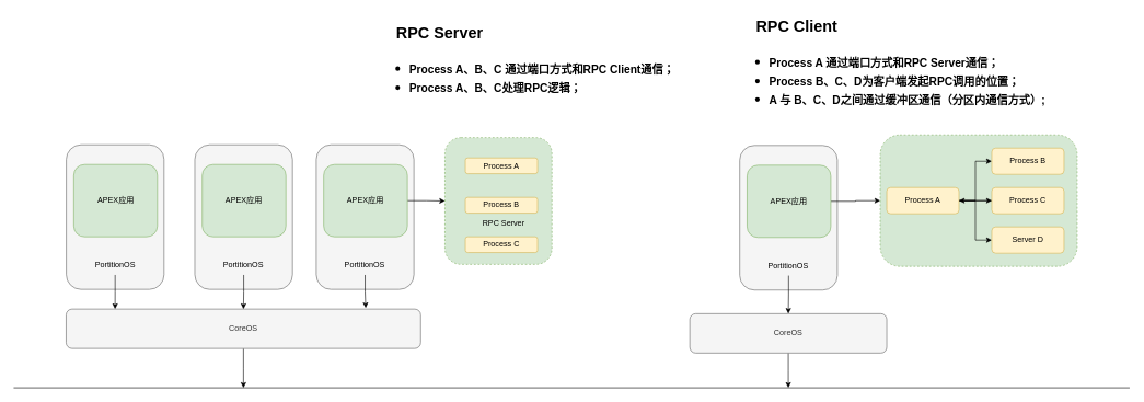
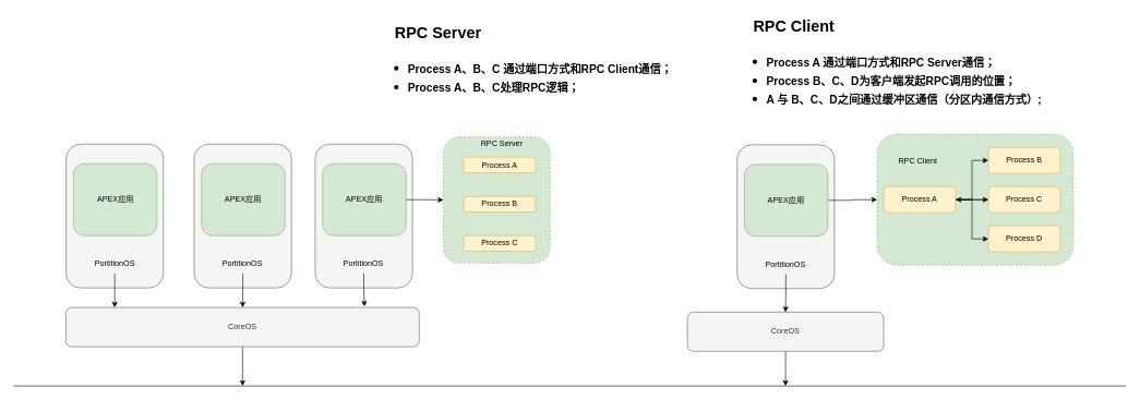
  <mxCell id="0" />
  <mxCell id="1" parent="0" />
  <mxCell id="2" value="" style="rounded=1;whiteSpace=wrap;html=1;fillColor=#f5f5f5;strokeColor=#666666;fontColor=#333333;" vertex="1" parent="1"><mxGeometry x="100.25" y="220" width="148.75" height="220" as="geometry" /></mxCell>
  <mxCell id="3" value="APEX应用" style="rounded=1;whiteSpace=wrap;html=1;fillColor=#d5e8d4;strokeColor=#82b366;" vertex="1" parent="1"><mxGeometry x="111.5" y="250" width="127.5" height="110" as="geometry" /></mxCell>
  <mxCell id="4" style="edgeStyle=orthogonalEdgeStyle;rounded=0;orthogonalLoop=1;jettySize=auto;html=1;entryX=0.138;entryY=0;entryDx=0;entryDy=0;entryPerimeter=0;" edge="1" parent="1" source="5" target="11"><mxGeometry relative="1" as="geometry" /></mxCell>
  <mxCell id="5" value="PortitionOS" style="text;html=1;strokeColor=none;fillColor=none;align=center;verticalAlign=middle;whiteSpace=wrap;rounded=0;" vertex="1" parent="1"><mxGeometry x="137.63" y="388" width="74" height="30" as="geometry" /></mxCell>
  <mxCell id="6" value="" style="rounded=1;whiteSpace=wrap;html=1;dashed=1;fillColor=#d5e8d4;strokeColor=#82b366;" vertex="1" parent="1"><mxGeometry x="677" y="209" width="163" height="193" as="geometry" /></mxCell>
  <mxCell id="7" value="Process A" style="rounded=1;whiteSpace=wrap;html=1;fillColor=#fff2cc;strokeColor=#d6b656;" vertex="1" parent="1"><mxGeometry x="708" y="240" width="110" height="24" as="geometry" /></mxCell>
  <mxCell id="8" value="Process B" style="rounded=1;whiteSpace=wrap;html=1;fillColor=#fff2cc;strokeColor=#d6b656;" vertex="1" parent="1"><mxGeometry x="708" y="300" width="110" height="24" as="geometry" /></mxCell>
  <mxCell id="9" value="Process C" style="rounded=1;whiteSpace=wrap;html=1;fillColor=#fff2cc;strokeColor=#d6b656;" vertex="1" parent="1"><mxGeometry x="708" y="360" width="110" height="24" as="geometry" /></mxCell>
  <mxCell id="10" style="edgeStyle=orthogonalEdgeStyle;rounded=0;orthogonalLoop=1;jettySize=auto;html=1;exitX=0.5;exitY=1;exitDx=0;exitDy=0;" edge="1" parent="1" source="11"><mxGeometry relative="1" as="geometry"><mxPoint x="370" y="590" as="targetPoint" /></mxGeometry></mxCell>
  <mxCell id="11" value="CoreOS" style="rounded=1;whiteSpace=wrap;html=1;fillColor=#f5f5f5;strokeColor=#666666;fontColor=#333333;" vertex="1" parent="1"><mxGeometry x="100" y="470" width="540" height="60" as="geometry" /></mxCell>
  <mxCell id="12" value="" style="rounded=1;whiteSpace=wrap;html=1;fillColor=#f5f5f5;strokeColor=#666666;fontColor=#333333;" vertex="1" parent="1"><mxGeometry x="296" y="220" width="148.75" height="220" as="geometry" /></mxCell>
  <mxCell id="13" value="APEX应用" style="rounded=1;whiteSpace=wrap;html=1;fillColor=#d5e8d4;strokeColor=#82b366;" vertex="1" parent="1"><mxGeometry x="307.25" y="250" width="127.5" height="110" as="geometry" /></mxCell>
  <mxCell id="14" style="edgeStyle=orthogonalEdgeStyle;rounded=0;orthogonalLoop=1;jettySize=auto;html=1;exitX=0.5;exitY=1;exitDx=0;exitDy=0;" edge="1" parent="1" source="15" target="11"><mxGeometry relative="1" as="geometry" /></mxCell>
  <mxCell id="15" value="PortitionOS" style="text;html=1;strokeColor=none;fillColor=none;align=center;verticalAlign=middle;whiteSpace=wrap;rounded=0;" vertex="1" parent="1"><mxGeometry x="333.38" y="388" width="74" height="30" as="geometry" /></mxCell>
  <mxCell id="16" value="" style="rounded=1;whiteSpace=wrap;html=1;fillColor=#f5f5f5;strokeColor=#666666;fontColor=#333333;" vertex="1" parent="1"><mxGeometry x="481" y="220" width="148.75" height="220" as="geometry" /></mxCell>
  <mxCell id="17" style="edgeStyle=orthogonalEdgeStyle;rounded=0;orthogonalLoop=1;jettySize=auto;html=1;entryX=0;entryY=0.5;entryDx=0;entryDy=0;" edge="1" parent="1" source="18" target="6"><mxGeometry relative="1" as="geometry" /></mxCell>
  <mxCell id="18" value="APEX应用" style="rounded=1;whiteSpace=wrap;html=1;fillColor=#d5e8d4;strokeColor=#82b366;" vertex="1" parent="1"><mxGeometry x="492.25" y="250" width="127.5" height="110" as="geometry" /></mxCell>
  <mxCell id="19" style="edgeStyle=orthogonalEdgeStyle;rounded=0;orthogonalLoop=1;jettySize=auto;html=1;exitX=0.5;exitY=1;exitDx=0;exitDy=0;entryX=0.845;entryY=-0.026;entryDx=0;entryDy=0;entryPerimeter=0;" edge="1" parent="1" source="20" target="11"><mxGeometry relative="1" as="geometry" /></mxCell>
  <mxCell id="20" value="PortitionOS" style="text;html=1;strokeColor=none;fillColor=none;align=center;verticalAlign=middle;whiteSpace=wrap;rounded=0;" vertex="1" parent="1"><mxGeometry x="518.38" y="388" width="74" height="30" as="geometry" /></mxCell>
  <mxCell id="21" value="" style="endArrow=none;html=1;" edge="1" parent="1"><mxGeometry width="50" height="50" relative="1" as="geometry"><mxPoint x="20" y="590" as="sourcePoint" /><mxPoint x="1720" y="590" as="targetPoint" /></mxGeometry></mxCell>
  <mxCell id="22" style="edgeStyle=orthogonalEdgeStyle;rounded=0;orthogonalLoop=1;jettySize=auto;html=1;" edge="1" parent="1" source="23"><mxGeometry relative="1" as="geometry"><mxPoint x="1200" y="590" as="targetPoint" /></mxGeometry></mxCell>
  <mxCell id="23" value="CoreOS" style="rounded=1;whiteSpace=wrap;html=1;fillColor=#f5f5f5;strokeColor=#666666;fontColor=#333333;" vertex="1" parent="1"><mxGeometry x="1050" y="477" width="300" height="60" as="geometry" /></mxCell>
  <mxCell id="24" value="" style="rounded=1;whiteSpace=wrap;html=1;fillColor=#f5f5f5;strokeColor=#666666;fontColor=#333333;" vertex="1" parent="1"><mxGeometry x="1126" y="221" width="148.75" height="220" as="geometry" /></mxCell>
  <mxCell id="25" style="edgeStyle=orthogonalEdgeStyle;rounded=0;orthogonalLoop=1;jettySize=auto;html=1;exitX=1;exitY=0.5;exitDx=0;exitDy=0;entryX=0;entryY=0.5;entryDx=0;entryDy=0;" edge="1" parent="1" source="26" target="30"><mxGeometry relative="1" as="geometry" /></mxCell>
  <mxCell id="26" value="APEX应用" style="rounded=1;whiteSpace=wrap;html=1;fillColor=#d5e8d4;strokeColor=#82b366;" vertex="1" parent="1"><mxGeometry x="1137.25" y="251" width="127.5" height="110" as="geometry" /></mxCell>
  <mxCell id="27" style="edgeStyle=orthogonalEdgeStyle;rounded=0;orthogonalLoop=1;jettySize=auto;html=1;entryX=0.5;entryY=0;entryDx=0;entryDy=0;" edge="1" parent="1" source="28" target="23"><mxGeometry relative="1" as="geometry" /></mxCell>
  <mxCell id="28" value="PortitionOS" style="text;html=1;strokeColor=none;fillColor=none;align=center;verticalAlign=middle;whiteSpace=wrap;rounded=0;" vertex="1" parent="1"><mxGeometry x="1163.38" y="389" width="74" height="30" as="geometry" /></mxCell>
- <mxCell id="29" value="RPC Server" style="text;html=1;strokeColor=none;fillColor=none;align=center;verticalAlign=middle;whiteSpace=wrap;rounded=0;" vertex="1" parent="1"><mxGeometry x="727" y="331" width="79" height="15" as="geometry" /></mxCell>
+ <mxCell id="29" value="RPC Server" style="text;html=1;strokeColor=none;fillColor=none;align=center;verticalAlign=middle;whiteSpace=wrap;rounded=0;" vertex="1" parent="1"><mxGeometry x="727" y="211" width="79" height="15" as="geometry" /></mxCell>
  <mxCell id="30" value="" style="rounded=1;whiteSpace=wrap;html=1;dashed=1;fillColor=#d5e8d4;strokeColor=#82b366;" vertex="1" parent="1"><mxGeometry x="1340" y="205" width="300" height="200" as="geometry" /></mxCell>
  <mxCell id="31" style="edgeStyle=orthogonalEdgeStyle;rounded=0;orthogonalLoop=1;jettySize=auto;html=1;" edge="1" parent="1" source="34" target="37"><mxGeometry relative="1" as="geometry" /></mxCell>
  <mxCell id="32" style="edgeStyle=orthogonalEdgeStyle;rounded=0;orthogonalLoop=1;jettySize=auto;html=1;exitX=1;exitY=0.5;exitDx=0;exitDy=0;entryX=0;entryY=0.5;entryDx=0;entryDy=0;" edge="1" parent="1" source="34" target="35"><mxGeometry relative="1" as="geometry" /></mxCell>
  <mxCell id="33" style="rounded=0;orthogonalLoop=1;jettySize=auto;html=1;exitX=1;exitY=0.5;exitDx=0;exitDy=0;entryX=0;entryY=0.5;entryDx=0;entryDy=0;edgeStyle=orthogonalEdgeStyle;" edge="1" parent="1" source="34" target="38"><mxGeometry relative="1" as="geometry" /></mxCell>
  <mxCell id="34" value="Process A" style="rounded=1;whiteSpace=wrap;html=1;fillColor=#fff2cc;strokeColor=#d6b656;" vertex="1" parent="1"><mxGeometry x="1350" y="285" width="110" height="40" as="geometry" /></mxCell>
  <mxCell id="35" value="Process B" style="rounded=1;whiteSpace=wrap;html=1;fillColor=#fff2cc;strokeColor=#d6b656;" vertex="1" parent="1"><mxGeometry x="1510" y="225" width="110" height="40" as="geometry" /></mxCell>
  <mxCell id="36" style="edgeStyle=orthogonalEdgeStyle;rounded=0;orthogonalLoop=1;jettySize=auto;html=1;exitX=0;exitY=0.5;exitDx=0;exitDy=0;entryX=1;entryY=0.5;entryDx=0;entryDy=0;" edge="1" parent="1" source="37" target="34"><mxGeometry relative="1" as="geometry" /></mxCell>
  <mxCell id="37" value="Process C" style="rounded=1;whiteSpace=wrap;html=1;fillColor=#fff2cc;strokeColor=#d6b656;" vertex="1" parent="1"><mxGeometry x="1510" y="285" width="110" height="40" as="geometry" /></mxCell>
- <mxCell id="38" value="Server D" style="rounded=1;whiteSpace=wrap;html=1;fillColor=#fff2cc;strokeColor=#d6b656;" vertex="1" parent="1"><mxGeometry x="1510" y="345" width="110" height="40" as="geometry" /></mxCell>
+ <mxCell id="38" value="Process D" style="rounded=1;whiteSpace=wrap;html=1;fillColor=#fff2cc;strokeColor=#d6b656;" vertex="1" parent="1"><mxGeometry x="1510" y="345" width="110" height="40" as="geometry" /></mxCell>
+ <mxCell id="39" value="RPC Client" style="text;html=1;strokeColor=none;fillColor=none;align=center;verticalAlign=middle;whiteSpace=wrap;rounded=0;" vertex="1" parent="1"><mxGeometry x="1360" y="236" width="85" height="20" as="geometry" /></mxCell>
  <mxCell id="40" value="&lt;h1&gt;&amp;nbsp; &amp;nbsp;RPC Client&lt;br&gt;&lt;ul&gt;&lt;li&gt;&lt;span style=&quot;font-size: 17px&quot;&gt;Process A 通过端口方式和RPC Server通信；&lt;/span&gt;&lt;/li&gt;&lt;li&gt;&lt;span style=&quot;font-size: 17px&quot;&gt;Process B、C、D为客户端发起RPC调用的位置；&lt;/span&gt;&lt;/li&gt;&lt;li&gt;&lt;span style=&quot;font-size: 17px&quot;&gt;A 与 B、C、D之间通过缓冲区通信（分区内通信方式）;&lt;/span&gt;&lt;/li&gt;&lt;/ul&gt;&lt;/h1&gt;" style="text;html=1;strokeColor=none;fillColor=none;spacing=5;spacingTop=-20;whiteSpace=wrap;overflow=hidden;rounded=0;" vertex="1" parent="1"><mxGeometry x="1126" y="20" width="524" height="170" as="geometry" /></mxCell>
  <mxCell id="41" value="&lt;h1&gt;&amp;nbsp; &amp;nbsp;RPC Server&lt;br&gt;&lt;ul&gt;&lt;li&gt;&lt;span style=&quot;font-size: 17px&quot;&gt;Process A、B、C 通过端口方式和RPC Client通信；&lt;/span&gt;&lt;/li&gt;&lt;li&gt;&lt;span style=&quot;font-size: 17px&quot;&gt;Process A、B、C处理RPC逻辑；&lt;/span&gt;&lt;/li&gt;&lt;/ul&gt;&lt;/h1&gt;" style="text;html=1;strokeColor=none;fillColor=none;spacing=5;spacingTop=-20;whiteSpace=wrap;overflow=hidden;rounded=0;" vertex="1" parent="1"><mxGeometry x="578" y="30" width="524" height="170" as="geometry" /></mxCell>
